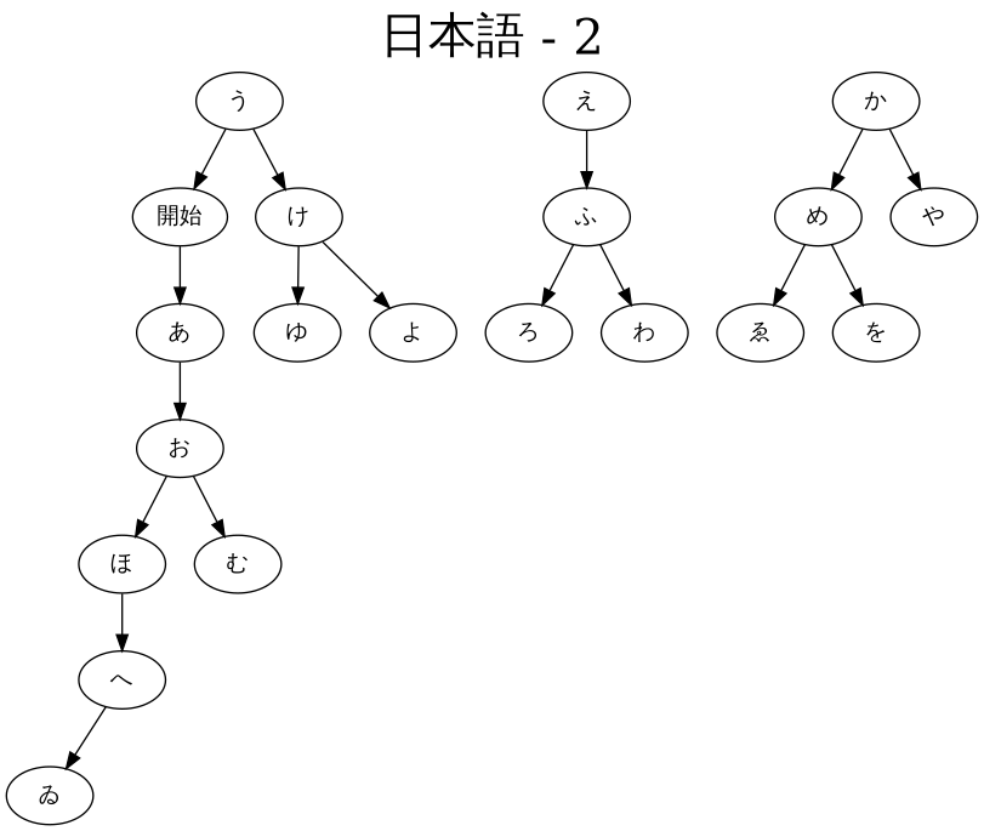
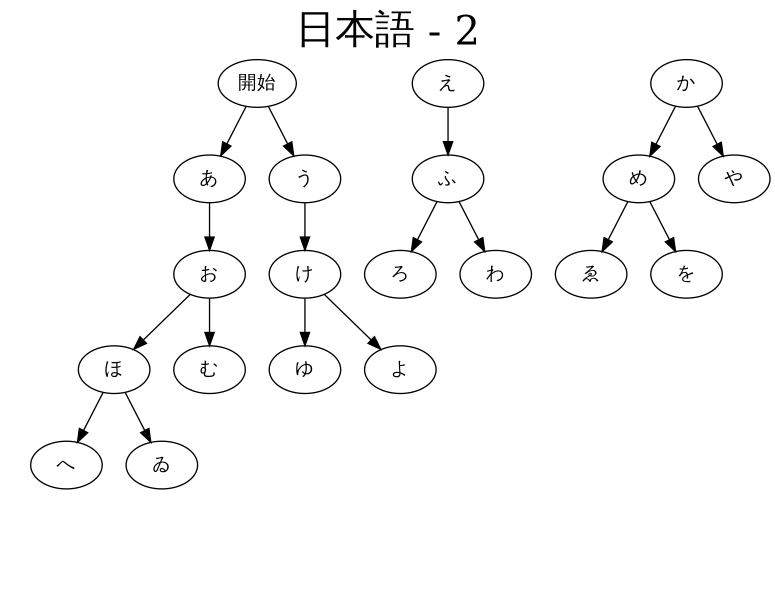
  digraph {
    fontsize=30
    label="日本語 - 2"
    labelloc=top
    "開始"
    "あ"
    "う"
    "お"
    "け"
    "え"
    "ふ"
    "ほ"
    "む"
    "ろ"
    "わ"
    "へ"
    "ゐ"
    empty1 [style=invis width=.1]
    "か"
    "め"
    "や"
    "ゆ"
    "よ"
    "ゑ"
    "を"
    "開始" -> "あ"
-   "う" -> "開始"
+   "開始" -> "う"
    "あ" -> "お"
    "う" -> "け"
    "お" -> "ほ"
    "お" -> "む"
    "け" -> "ゆ"
    "け" -> "よ"
    "え" -> "ふ"
    "ふ" -> "ろ"
    "ふ" -> "わ"
    "ほ" -> "へ"
-   "へ" -> "ゐ"
+   "ほ" -> "ゐ"
    "へ" -> empty1 [style=invis]
    "か" -> "め"
    "か" -> "や"
    "め" -> "ゑ"
    "め" -> "を"
  }
